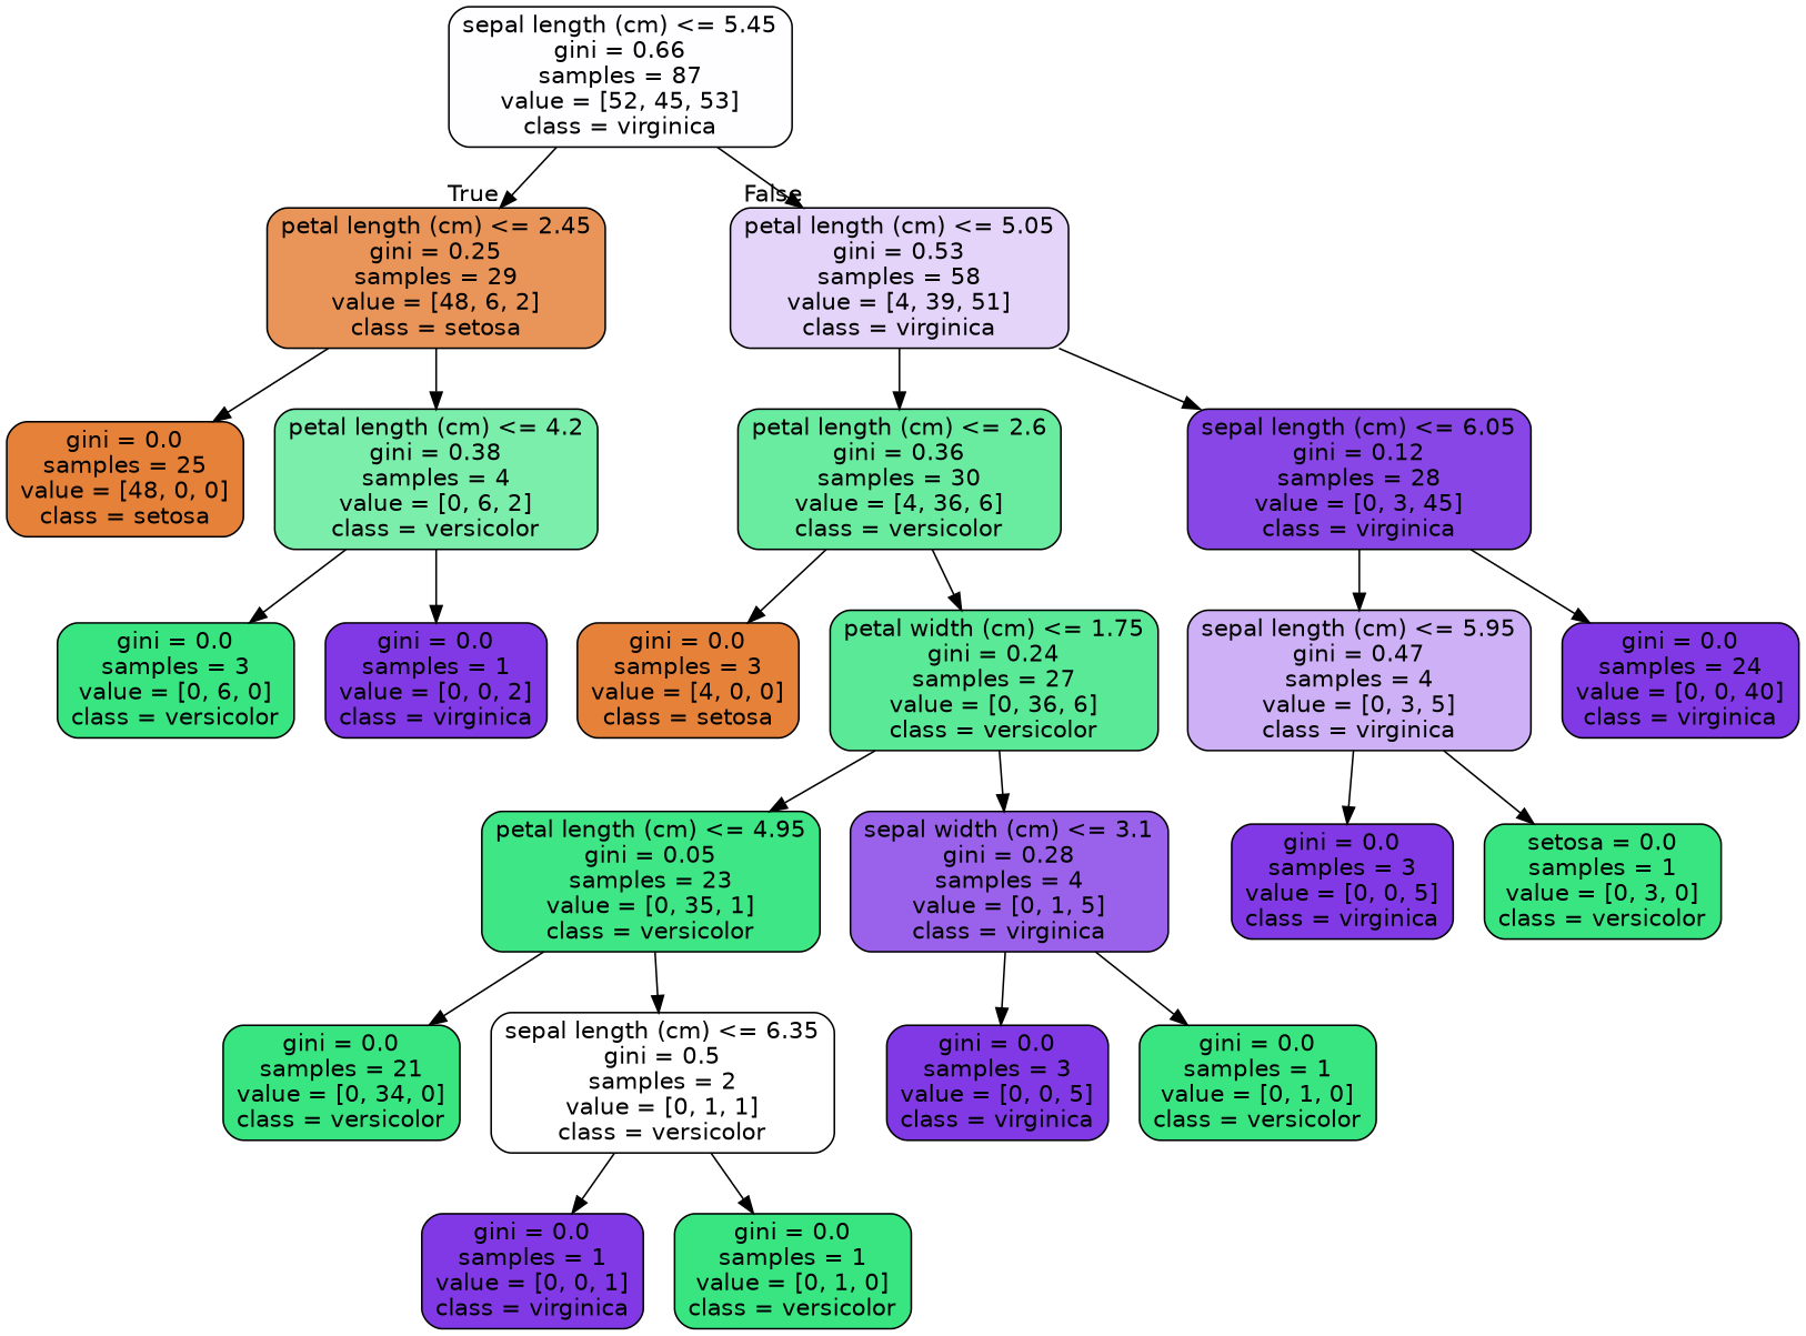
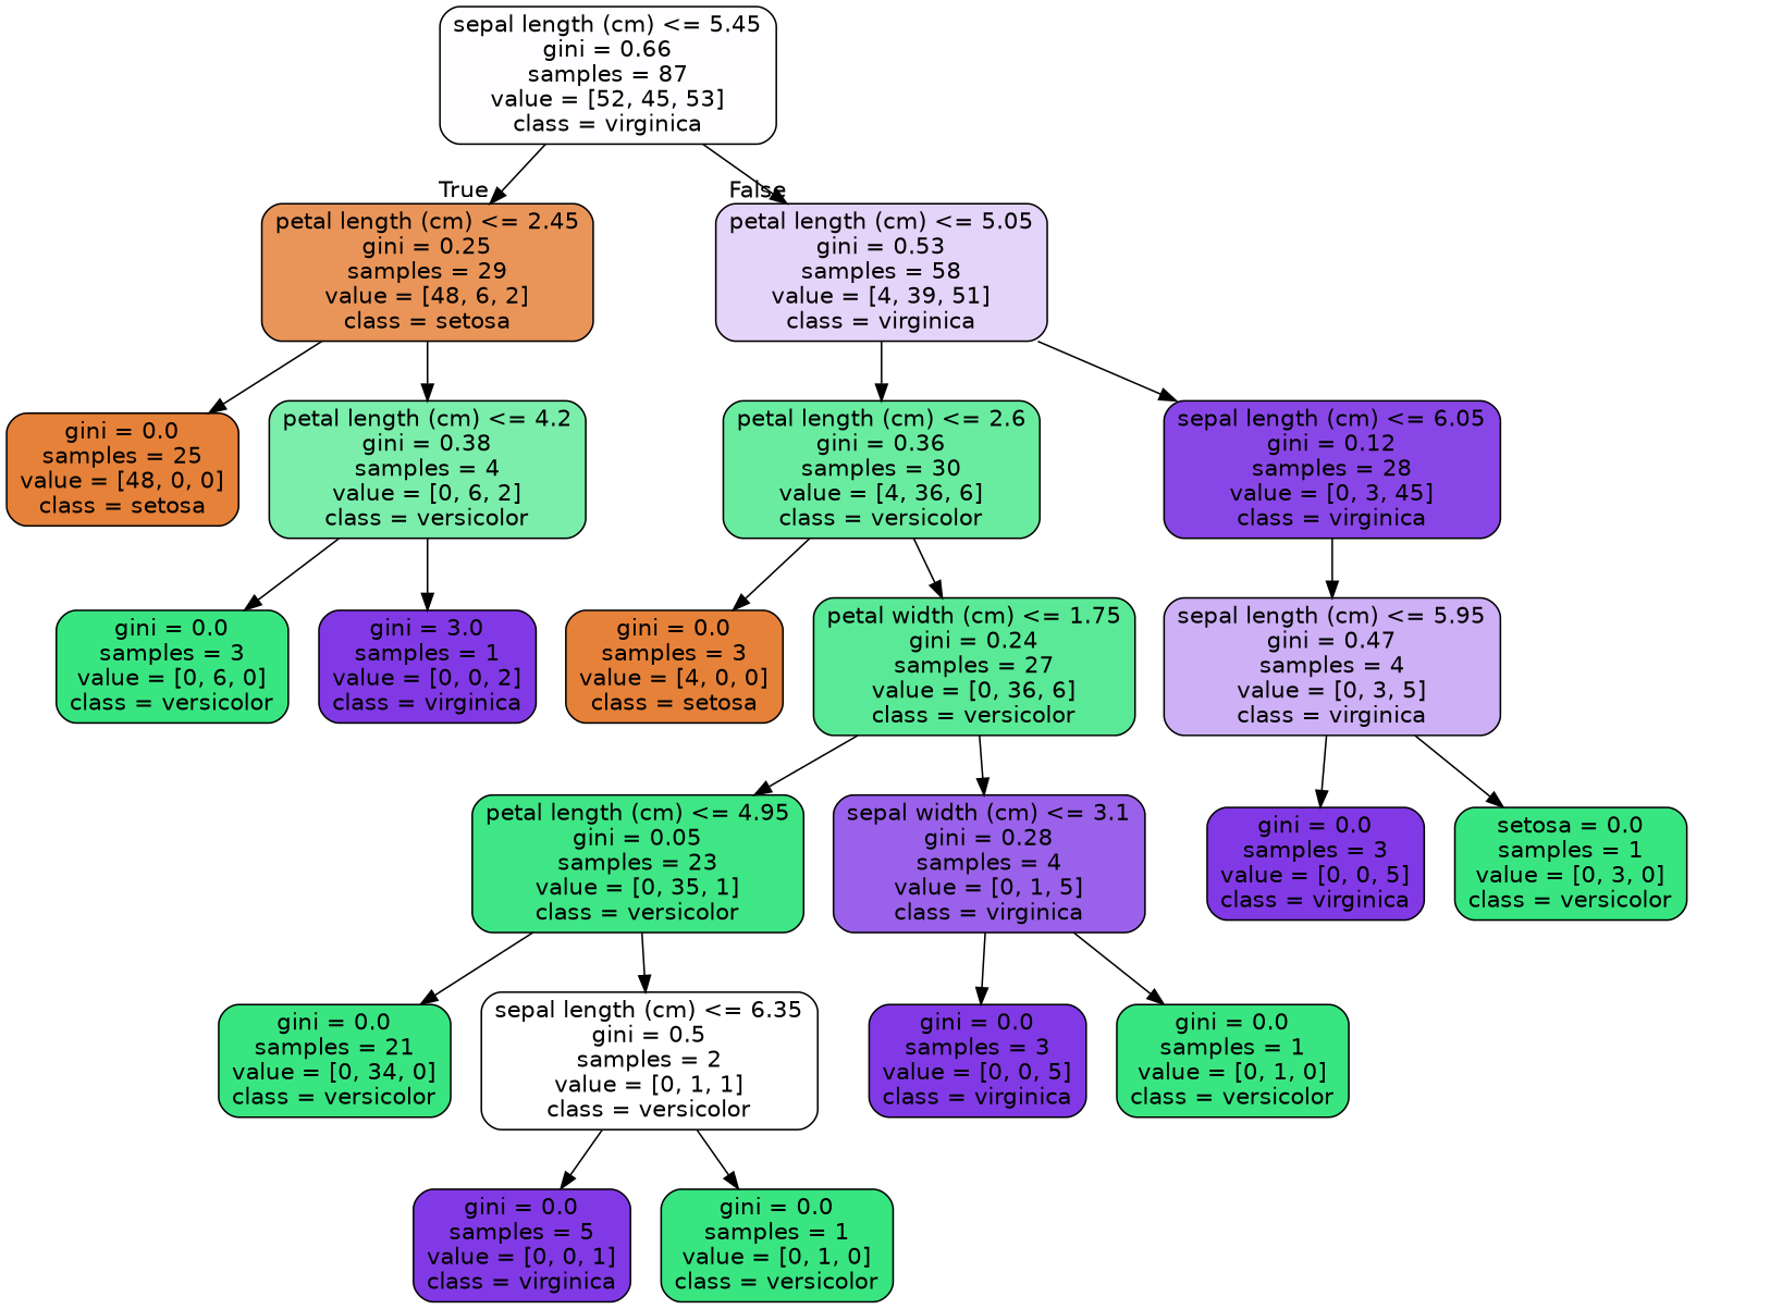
  digraph {
    node [color=black fillcolor="#39e581" fontname=helvetica shape=box style="filled, rounded"]
    edge [fontname=helvetica]
    n1 [fillcolor="#fefdff" label="sepal length (cm) <= 5.45\ngini = 0.66\nsamples = 87\nvalue = [52, 45, 53]\nclass = virginica"]
    n2 [fillcolor="#e99559" label="petal length (cm) <= 2.45\ngini = 0.25\nsamples = 29\nvalue = [48, 6, 2]\nclass = setosa"]
    n3 [fillcolor="#e4d4f9" label="petal length (cm) <= 5.05\ngini = 0.53\nsamples = 58\nvalue = [4, 39, 51]\nclass = virginica"]
    n4 [fillcolor="#e58139" label="gini = 0.0\nsamples = 25\nvalue = [48, 0, 0]\nclass = setosa"]
    n5 [fillcolor="#7beeab" label="petal length (cm) <= 4.2\ngini = 0.38\nsamples = 4\nvalue = [0, 6, 2]\nclass = versicolor"]
    n6 [fillcolor="#6aeca0" label="petal length (cm) <= 2.6\ngini = 0.36\nsamples = 30\nvalue = [4, 36, 6]\nclass = versicolor"]
    n7 [fillcolor="#8946e7" label="sepal length (cm) <= 6.05\ngini = 0.12\nsamples = 28\nvalue = [0, 3, 45]\nclass = virginica"]
    n8 [label="gini = 0.0\nsamples = 3\nvalue = [0, 6, 0]\nclass = versicolor"]
-   n9 [fillcolor="#8139e5" label="gini = 0.0\nsamples = 1\nvalue = [0, 0, 2]\nclass = virginica"]
+   n9 [fillcolor="#8139e5" label="gini = 3.0\nsamples = 1\nvalue = [0, 0, 2]\nclass = virginica"]
    n10 [fillcolor="#e58139" label="gini = 0.0\nsamples = 3\nvalue = [4, 0, 0]\nclass = setosa"]
    n11 [fillcolor="#5ae996" label="petal width (cm) <= 1.75\ngini = 0.24\nsamples = 27\nvalue = [0, 36, 6]\nclass = versicolor"]
    n12 [fillcolor="#cdb0f5" label="sepal length (cm) <= 5.95\ngini = 0.47\nsamples = 4\nvalue = [0, 3, 5]\nclass = virginica"]
-   n13 [fillcolor="#8139e5" label="gini = 0.0\nsamples = 24\nvalue = [0, 0, 40]\nclass = virginica"]
    n14 [fillcolor="#3fe685" label="petal length (cm) <= 4.95\ngini = 0.05\nsamples = 23\nvalue = [0, 35, 1]\nclass = versicolor"]
    n15 [fillcolor="#9a61ea" label="sepal width (cm) <= 3.1\ngini = 0.28\nsamples = 4\nvalue = [0, 1, 5]\nclass = virginica"]
    n16 [label="gini = 0.0\nsamples = 21\nvalue = [0, 34, 0]\nclass = versicolor"]
    n17 [fillcolor="#ffffff" label="sepal length (cm) <= 6.35\ngini = 0.5\nsamples = 2\nvalue = [0, 1, 1]\nclass = versicolor"]
    n18 [fillcolor="#8139e5" label="gini = 0.0\nsamples = 3\nvalue = [0, 0, 5]\nclass = virginica"]
    n19 [label="gini = 0.0\nsamples = 1\nvalue = [0, 1, 0]\nclass = versicolor"]
-   n20 [fillcolor="#8139e5" label="gini = 0.0\nsamples = 1\nvalue = [0, 0, 1]\nclass = virginica"]
+   n20 [fillcolor="#8139e5" label="gini = 0.0\nsamples = 5\nvalue = [0, 0, 1]\nclass = virginica"]
    n21 [label="gini = 0.0\nsamples = 1\nvalue = [0, 1, 0]\nclass = versicolor"]
    n22 [fillcolor="#8139e5" label="gini = 0.0\nsamples = 3\nvalue = [0, 0, 5]\nclass = virginica"]
    n23 [label="setosa = 0.0\nsamples = 1\nvalue = [0, 3, 0]\nclass = versicolor"]
    n1 -> n2 [headlabel=True labelangle=45 labeldistance=2.5]
    n1 -> n3 [headlabel=False labelangle=-45 labeldistance=2.5]
    n2 -> n4
    n2 -> n5
    n3 -> n6
    n3 -> n7
    n5 -> n8
    n5 -> n9
    n6 -> n10
    n6 -> n11
    n7 -> n12
-   n7 -> n13
    n11 -> n14
    n11 -> n15
    n12 -> n22
    n12 -> n23
    n14 -> n16
    n14 -> n17
    n15 -> n18
    n15 -> n19
    n17 -> n20
    n17 -> n21
  }
